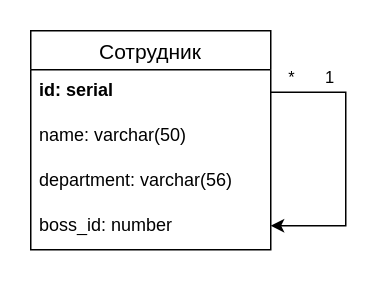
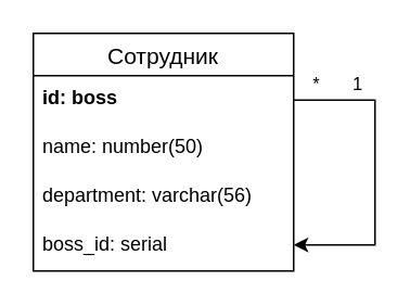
  <mxCell id="0" />
  <mxCell id="1" parent="0" />
  <mxCell id="2" value="Сотрудник" style="swimlane;fontStyle=0;childLayout=stackLayout;horizontal=1;startSize=26;horizontalStack=0;resizeParent=1;resizeParentMax=0;resizeLast=0;collapsible=1;marginBottom=0;align=center;fontSize=14;" vertex="1" parent="1"><mxGeometry x="20" y="20" width="160" height="146" as="geometry" /></mxCell>
- <mxCell id="3" value="&lt;b&gt;id: serial&lt;/b&gt;" style="text;strokeColor=none;fillColor=none;spacingLeft=4;spacingRight=4;overflow=hidden;rotatable=0;points=[[0,0.5],[1,0.5]];portConstraint=eastwest;fontSize=12;whiteSpace=wrap;html=1;" vertex="1" parent="2"><mxGeometry y="26" width="160" height="30" as="geometry" /></mxCell>
- <mxCell id="4" value="name: varchar(50)" style="text;strokeColor=none;fillColor=none;spacingLeft=4;spacingRight=4;overflow=hidden;rotatable=0;points=[[0,0.5],[1,0.5]];portConstraint=eastwest;fontSize=12;whiteSpace=wrap;html=1;" vertex="1" parent="2"><mxGeometry y="56" width="160" height="30" as="geometry" /></mxCell>
+ <mxCell id="3" value="&lt;b&gt;id: boss&lt;/b&gt;" style="text;strokeColor=none;fillColor=none;spacingLeft=4;spacingRight=4;overflow=hidden;rotatable=0;points=[[0,0.5],[1,0.5]];portConstraint=eastwest;fontSize=12;whiteSpace=wrap;html=1;" vertex="1" parent="2"><mxGeometry y="26" width="160" height="30" as="geometry" /></mxCell>
+ <mxCell id="4" value="name: number(50)" style="text;strokeColor=none;fillColor=none;spacingLeft=4;spacingRight=4;overflow=hidden;rotatable=0;points=[[0,0.5],[1,0.5]];portConstraint=eastwest;fontSize=12;whiteSpace=wrap;html=1;" vertex="1" parent="2"><mxGeometry y="56" width="160" height="30" as="geometry" /></mxCell>
  <mxCell id="5" value="department: varchar(56)" style="text;strokeColor=none;fillColor=none;spacingLeft=4;spacingRight=4;overflow=hidden;rotatable=0;points=[[0,0.5],[1,0.5]];portConstraint=eastwest;fontSize=12;whiteSpace=wrap;html=1;" vertex="1" parent="2"><mxGeometry y="86" width="160" height="30" as="geometry" /></mxCell>
- <mxCell id="6" value="boss_id: number" style="text;strokeColor=none;fillColor=none;spacingLeft=4;spacingRight=4;overflow=hidden;rotatable=0;points=[[0,0.5],[1,0.5]];portConstraint=eastwest;fontSize=12;whiteSpace=wrap;html=1;" vertex="1" parent="2"><mxGeometry y="116" width="160" height="30" as="geometry" /></mxCell>
+ <mxCell id="6" value="boss_id: serial" style="text;strokeColor=none;fillColor=none;spacingLeft=4;spacingRight=4;overflow=hidden;rotatable=0;points=[[0,0.5],[1,0.5]];portConstraint=eastwest;fontSize=12;whiteSpace=wrap;html=1;" vertex="1" parent="2"><mxGeometry y="116" width="160" height="30" as="geometry" /></mxCell>
  <mxCell id="7" style="edgeStyle=orthogonalEdgeStyle;rounded=0;orthogonalLoop=1;jettySize=auto;html=1;exitX=1;exitY=0.5;exitDx=0;exitDy=0;" edge="1" parent="1" source="3"><mxGeometry relative="1" as="geometry"><mxPoint x="190" y="61" as="sourcePoint" /><mxPoint x="180" y="150" as="targetPoint" /><Array as="points"><mxPoint x="230" y="61" /><mxPoint x="230" y="150" /></Array></mxGeometry></mxCell>
  <mxCell id="8" value="*&lt;span style=&quot;white-space: pre;&quot;&gt;&#09;&lt;/span&gt;1" style="edgeLabel;html=1;align=center;verticalAlign=middle;resizable=0;points=[];rotation=0;" vertex="1" connectable="0" parent="7"><mxGeometry x="-0.216" y="2" relative="1" as="geometry"><mxPoint x="-26" y="-35" as="offset" /></mxGeometry></mxCell>
